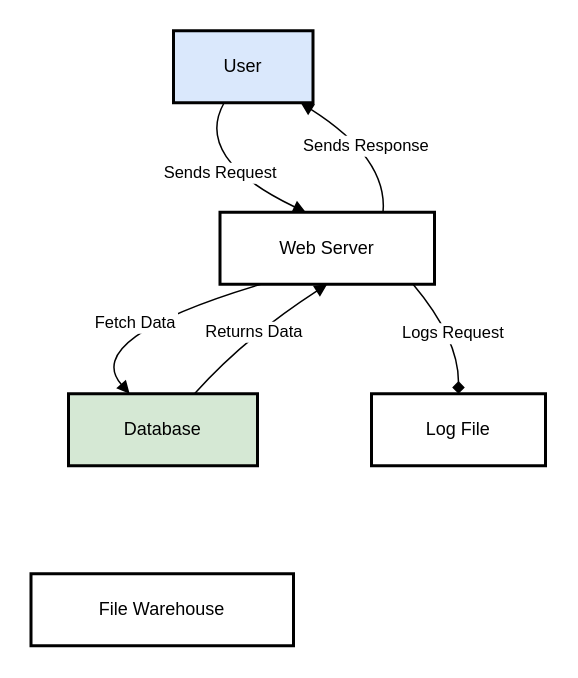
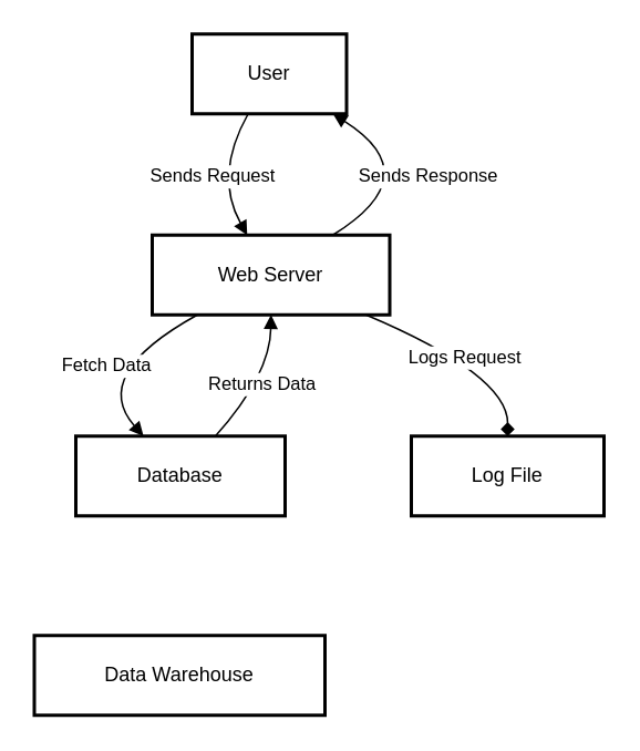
  <mxCell id="0" />
  <mxCell id="1" parent="0" />
- <mxCell id="2" value="User" style="whiteSpace=wrap;strokeWidth=2;fillColor=#dae8fc;" vertex="1" parent="1"><mxGeometry x="115" y="20" width="93" height="48" as="geometry" /></mxCell>
- <mxCell id="3" value="Web Server" style="whiteSpace=wrap;strokeWidth=2;" vertex="1" parent="1"><mxGeometry x="146" y="141" width="143" height="48" as="geometry" /></mxCell>
- <mxCell id="4" value="Database" style="whiteSpace=wrap;strokeWidth=2;fillColor=#d5e8d4;" vertex="1" parent="1"><mxGeometry x="45" y="262" width="126" height="48" as="geometry" /></mxCell>
+ <mxCell id="2" value="User" style="whiteSpace=wrap;strokeWidth=2;" vertex="1" parent="1"><mxGeometry x="115" y="20" width="93" height="48" as="geometry" /></mxCell>
+ <mxCell id="3" value="Web Server" style="whiteSpace=wrap;strokeWidth=2;" vertex="1" parent="1"><mxGeometry x="91" y="141" width="143" height="48" as="geometry" /></mxCell>
+ <mxCell id="4" value="Database" style="whiteSpace=wrap;strokeWidth=2;" vertex="1" parent="1"><mxGeometry x="45" y="262" width="126" height="48" as="geometry" /></mxCell>
  <mxCell id="5" value="Log File" style="whiteSpace=wrap;strokeWidth=2;" vertex="1" parent="1"><mxGeometry x="247" y="262" width="116" height="48" as="geometry" /></mxCell>
- <mxCell id="6" value="File Warehouse" style="whiteSpace=wrap;strokeWidth=2;" vertex="1" parent="1"><mxGeometry x="20" y="382" width="175" height="48" as="geometry" /></mxCell>
+ <mxCell id="6" value="Data Warehouse" style="whiteSpace=wrap;strokeWidth=2;" vertex="1" parent="1"><mxGeometry x="20" y="382" width="175" height="48" as="geometry" /></mxCell>
  <mxCell id="7" value="Sends Request" style="curved=1;startArrow=none;endArrow=block;exitX=0.36;exitY=1.01;entryX=0.4;entryY=0;rounded=0;" edge="1" parent="1" source="2" target="3"><mxGeometry relative="1" as="geometry"><Array as="points"><mxPoint x="128" y="105" /></Array></mxGeometry></mxCell>
  <mxCell id="8" value="Fetch Data" style="curved=1;startArrow=none;endArrow=block;exitX=0.19;exitY=1;entryX=0.32;entryY=-0.01;rounded=0;" edge="1" parent="1" source="3" target="4"><mxGeometry relative="1" as="geometry"><Array as="points"><mxPoint x="53" y="225" /></Array></mxGeometry></mxCell>
  <mxCell id="9" value="Returns Data" style="curved=1;startArrow=none;endArrow=block;exitX=0.67;exitY=-0.01;entryX=0.5;entryY=1;rounded=0;" edge="1" parent="1" source="4" target="3"><mxGeometry relative="1" as="geometry"><Array as="points"><mxPoint x="162" y="225" /></Array></mxGeometry></mxCell>
  <mxCell id="10" value="Sends Response" style="curved=1;startArrow=none;endArrow=block;exitX=0.76;exitY=0;entryX=0.92;entryY=1.01;rounded=0;" edge="1" parent="1" source="3" target="2"><mxGeometry relative="1" as="geometry"><Array as="points"><mxPoint x="258" y="105" /></Array></mxGeometry></mxCell>
  <mxCell id="11" value="Logs Request" style="curved=1;startArrow=none;endArrow=diamond;exitX=0.9;exitY=1;entryX=0.5;entryY=-0.01;rounded=0;" edge="1" parent="1" source="3" target="5"><mxGeometry relative="1" as="geometry"><Array as="points"><mxPoint x="305" y="225" /></Array></mxGeometry></mxCell>
